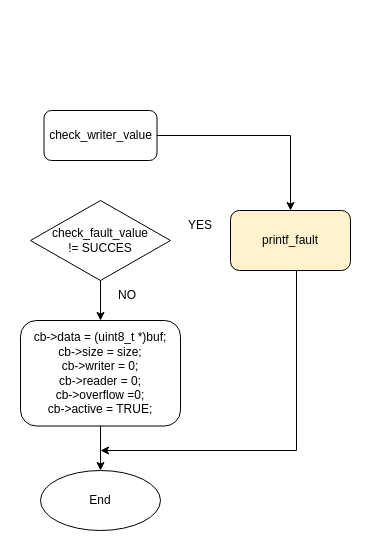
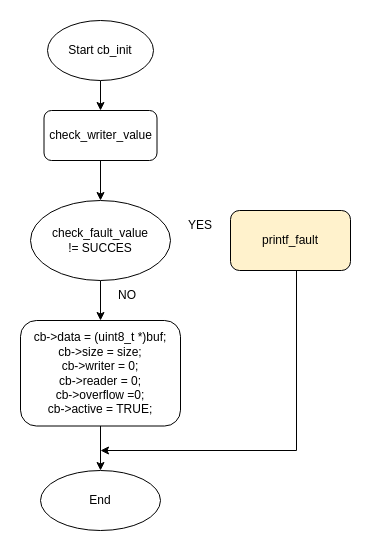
  <mxCell id="0" />
  <mxCell id="1" parent="0" />
- <mxCell id="4" style="edgeStyle=orthogonalEdgeStyle;rounded=0;orthogonalLoop=1;jettySize=auto;html=1;" edge="1" parent="1" source="5" target="9"><mxGeometry relative="1" as="geometry" /></mxCell>
+ <mxCell id="2" style="edgeStyle=orthogonalEdgeStyle;rounded=0;orthogonalLoop=1;jettySize=auto;html=1;entryX=0.5;entryY=0;entryDx=0;entryDy=0;" edge="1" parent="1" source="3" target="5"><mxGeometry relative="1" as="geometry" /></mxCell>
+ <mxCell id="3" value="Start cb_init" style="ellipse;whiteSpace=wrap;html=1;" vertex="1" parent="1"><mxGeometry x="47" y="20" width="106" height="60" as="geometry" /></mxCell>
+ <mxCell id="4" style="edgeStyle=orthogonalEdgeStyle;rounded=0;orthogonalLoop=1;jettySize=auto;html=1;entryX=0.5;entryY=0;entryDx=0;entryDy=0;" edge="1" parent="1" source="5" target="7"><mxGeometry relative="1" as="geometry" /></mxCell>
  <mxCell id="5" value="check_writer_value" style="rounded=1;whiteSpace=wrap;html=1;" vertex="1" parent="1"><mxGeometry x="43.5" y="110" width="113" height="50" as="geometry" /></mxCell>
  <mxCell id="6" style="edgeStyle=orthogonalEdgeStyle;rounded=0;orthogonalLoop=1;jettySize=auto;html=1;entryX=0.5;entryY=0;entryDx=0;entryDy=0;" edge="1" parent="1" source="7" target="11"><mxGeometry relative="1" as="geometry" /></mxCell>
- <mxCell id="7" value="check_fault_value&lt;br&gt;!= SUCCES" style="rhombus;whiteSpace=wrap;html=1;" vertex="1" parent="1"><mxGeometry x="30" y="200" width="140" height="80" as="geometry" /></mxCell>
+ <mxCell id="7" value="check_fault_value&lt;br&gt;!= SUCCES" style="ellipse;whiteSpace=wrap;html=1;" vertex="1" parent="1"><mxGeometry x="30" y="200" width="140" height="80" as="geometry" /></mxCell>
  <mxCell id="8" style="edgeStyle=orthogonalEdgeStyle;rounded=0;orthogonalLoop=1;jettySize=auto;html=1;" edge="1" parent="1"><mxGeometry relative="1" as="geometry"><mxPoint x="100" y="450" as="targetPoint" /><mxPoint x="294.5" y="270" as="sourcePoint" /><Array as="points"><mxPoint x="296" y="270" /><mxPoint x="296" y="450" /></Array></mxGeometry></mxCell>
  <mxCell id="9" value="printf_fault" style="rounded=1;whiteSpace=wrap;html=1;fillColor=#fff2cc;" vertex="1" parent="1"><mxGeometry x="230" y="210" width="120" height="60" as="geometry" /></mxCell>
  <mxCell id="10" style="edgeStyle=orthogonalEdgeStyle;rounded=0;orthogonalLoop=1;jettySize=auto;html=1;entryX=0.5;entryY=0;entryDx=0;entryDy=0;" edge="1" parent="1" source="11" target="14"><mxGeometry relative="1" as="geometry" /></mxCell>
  <mxCell id="11" value="cb-&amp;gt;data = (uint8_t *)buf;&lt;br&gt;cb-&amp;gt;size = size;&lt;br&gt;cb-&amp;gt;writer = 0;&lt;br&gt;cb-&amp;gt;reader = 0;&lt;br&gt;cb-&amp;gt;overflow =0;&lt;br&gt;cb-&amp;gt;active = TRUE;" style="rounded=1;whiteSpace=wrap;html=1;" vertex="1" parent="1"><mxGeometry x="20" y="320" width="160" height="105.5" as="geometry" /></mxCell>
  <mxCell id="12" value="YES" style="text;html=1;strokeColor=none;fillColor=none;align=center;verticalAlign=middle;whiteSpace=wrap;rounded=0;" vertex="1" parent="1"><mxGeometry x="170" y="210" width="60" height="30" as="geometry" /></mxCell>
  <mxCell id="13" value="NO" style="text;html=1;strokeColor=none;fillColor=none;align=center;verticalAlign=middle;whiteSpace=wrap;rounded=0;" vertex="1" parent="1"><mxGeometry x="96.5" y="280" width="60" height="30" as="geometry" /></mxCell>
  <mxCell id="14" value="End" style="ellipse;whiteSpace=wrap;html=1;" vertex="1" parent="1"><mxGeometry x="40" y="470" width="120" height="60" as="geometry" /></mxCell>
